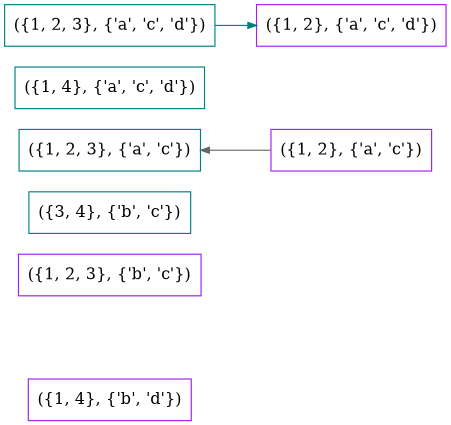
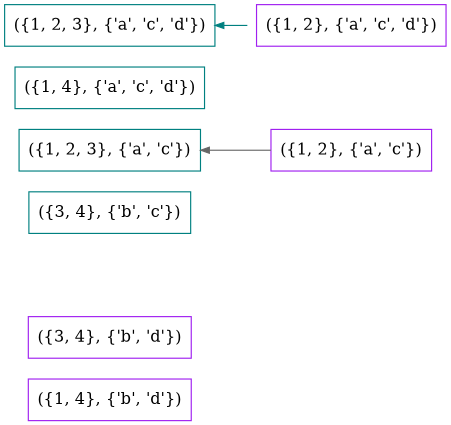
  digraph {
    concentrate=true
    rankdir=LR
    node [color=purple peripheries=1 shape=box style=solid]
    edge [arrowsize=0.75 dir=back]
    n1 [label="({1, 4}, {'b', 'd'})"]
-   n3 [label="({1, 2, 3}, {'b', 'c'})"]
+   n2 [label="({3, 4}, {'b', 'd'})"]
    n4 [color=teal label="({3, 4}, {'b', 'c'})"]
    n5 [color=teal label="({1, 2, 3}, {'a', 'c'})"]
    n6 [label="({1, 2}, {'a', 'c'})"]
    n7 [color=teal label="({1, 4}, {'a', 'c', 'd'})"]
    n8 [color=teal label="({1, 2, 3}, {'a', 'c', 'd'})"]
    n9 [label="({1, 2}, {'a', 'c', 'd'})"]
    n5 -> n6 [color=gray40]
-   n9 -> n8 [color=teal]
+   n8 -> n9 [color=teal]
  }
